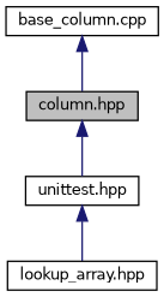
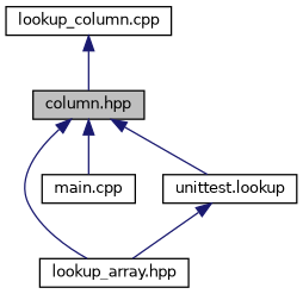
  digraph {
    node [color=black fillcolor=white fontname=Helvetica fontsize=10 shape=record style=filled]
    edge [color=midnightblue dir=back fontname=Helvetica fontsize=10 labelfontname=Helvetica labelfontsize=10 style=solid]
    n1 [fillcolor=grey75 fontcolor=black height=0.2 label="column.hpp" width=0.4]
    n2 [height=0.2 label="lookup_array.hpp" width=0.4]
-   n4 [height=0.2 label="unittest.hpp" width=0.4]
-   n5 [height=0.2 label="base_column.cpp" width=0.4]
+   n3 [height=0.2 label="main.cpp" width=0.4]
+   n4 [height=0.2 label="unittest.lookup" width=0.4]
+   n5 [height=0.2 label="lookup_column.cpp" width=0.4]
+   n1 -> n2
+   n1 -> n3
    n1 -> n4
    n4 -> n2
    n5 -> n1
  }
